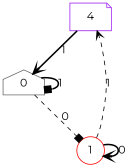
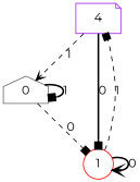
  digraph {
    fontname=Montserrat
    node [fontname=Montserrat]
    edge [arrowhead=vee fontname=Montserrat style=dashed]
    n1 [color=purple label=4 shape=note]
    0 [color=gray40 shape=house]
    1 [color=red shape=circle]
-   n1 -> 0 [label=1 style=bold]
+   n1 -> 0 [label=1]
+   n1 -> 1 [arrowhead=box label=0 style=bold]
    0 -> 0 [arrowhead=box label=1 style=bold]
    0 -> 1 [arrowhead=box label=0]
-   1 -> n1 [label=1]
+   1 -> n1 [arrowhead=box label=1]
    1 -> 1 [label=0 style=bold]
  }
